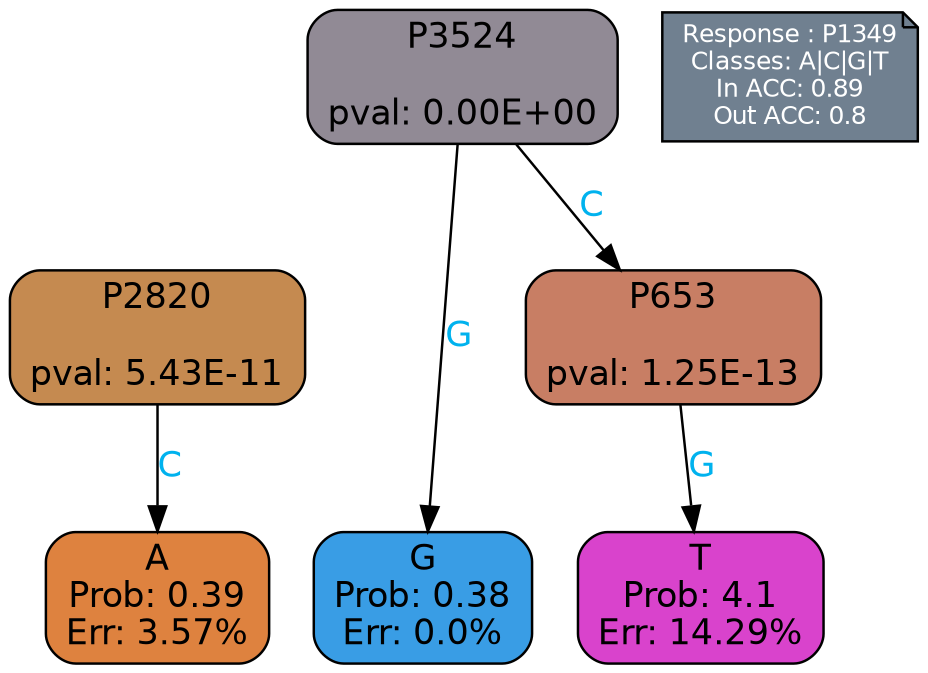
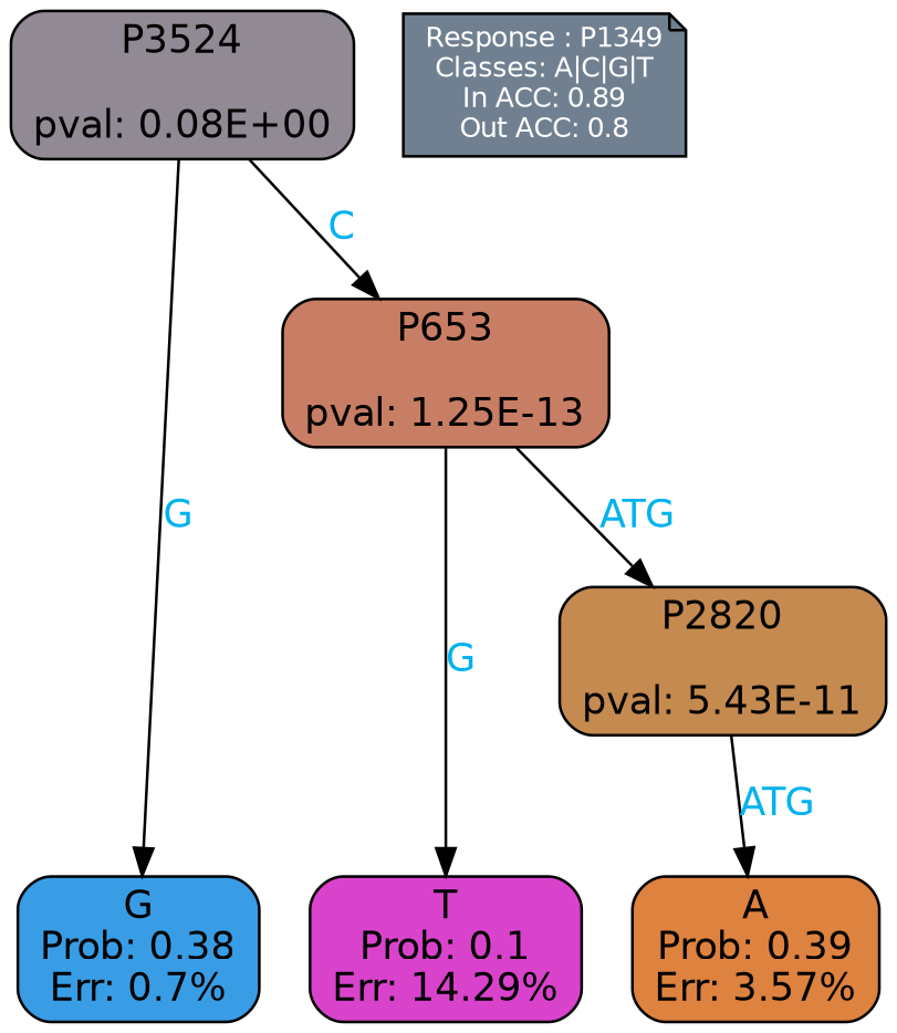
  digraph {
    ranksep=equally
    splines=polylines
    node [color=black fontname=helvetica shape=box style="filled, rounded"]
    edge [fontcolor=deepskyblue2 fontname=helvetica]
    n1 [fillcolor="#de823f" label="A\nProb: 0.39\nErr: 3.57%"]
-   n2 [fillcolor="#d943cc" label="T\nProb: 4.1\nErr: 14.29%"]
-   n3 [fillcolor="#399de5" label="G\nProb: 0.38\nErr: 0.0%"]
+   n2 [fillcolor="#d943cc" label="T\nProb: 0.1\nErr: 14.29%"]
+   n3 [fillcolor="#399de5" label="G\nProb: 0.38\nErr: 0.7%"]
    n4 [align=left fillcolor=slategray fontcolor=white fontsize=10 label="Response : P1349\nClasses: A|C|G|T\nIn ACC: 0.89\nOut ACC: 0.8\n" shape=note style=filled]
-   n5 [fillcolor="#918a95" label="P3524\n\npval: 0.00E+00"]
+   n5 [fillcolor="#918a95" label="P3524\n\npval: 0.08E+00"]
    n6 [fillcolor="#c87e64" label="P653\n\npval: 1.25E-13"]
    n7 [fillcolor="#c58a50" label="P2820\n\npval: 5.43E-11"]
    subgraph sub_1 {
      rank=same
      n1
      n2
      n3
    }
    subgraph sub_2 {
      rank=same
      n4
      n5
    }
    n5 -> n3 [label=G]
    n5 -> n6 [label=C]
    n6 -> n2 [label=G]
-   n7 -> n1 [label=C]
+   n6 -> n7 [label=ATG]
+   n7 -> n1 [label=ATG]
  }
